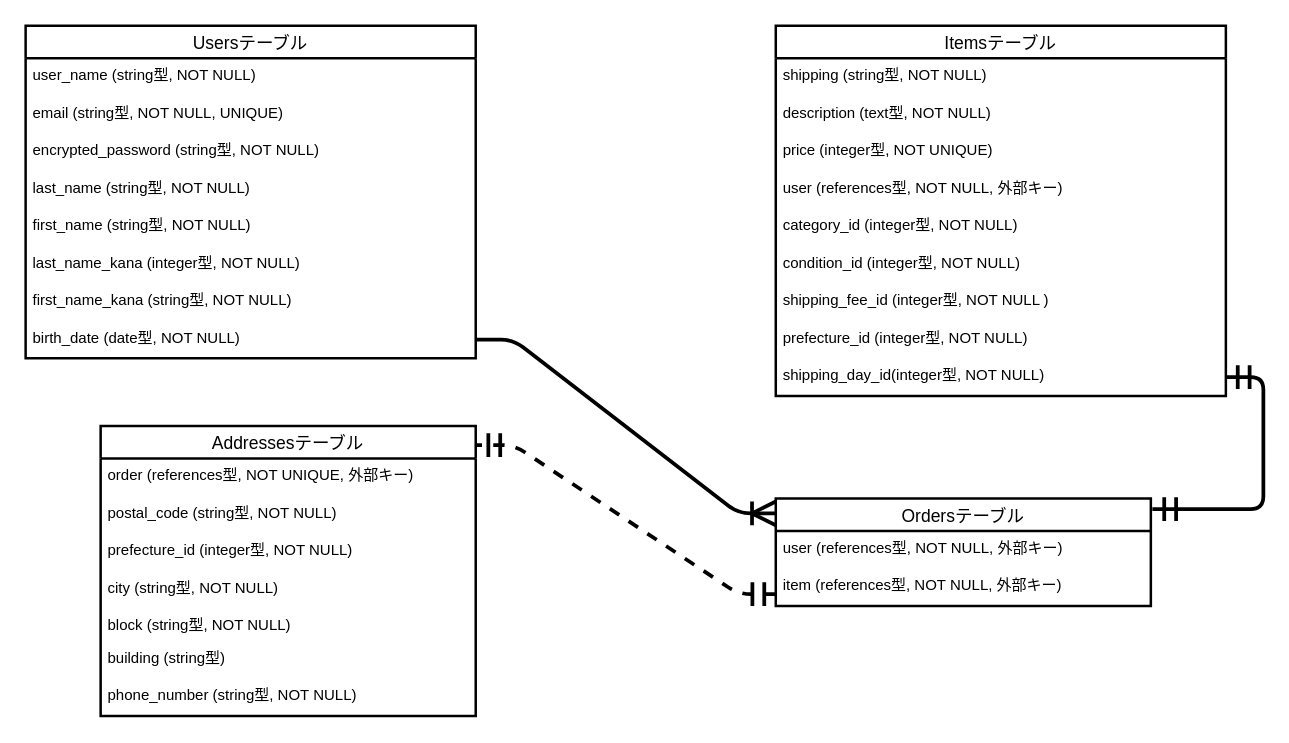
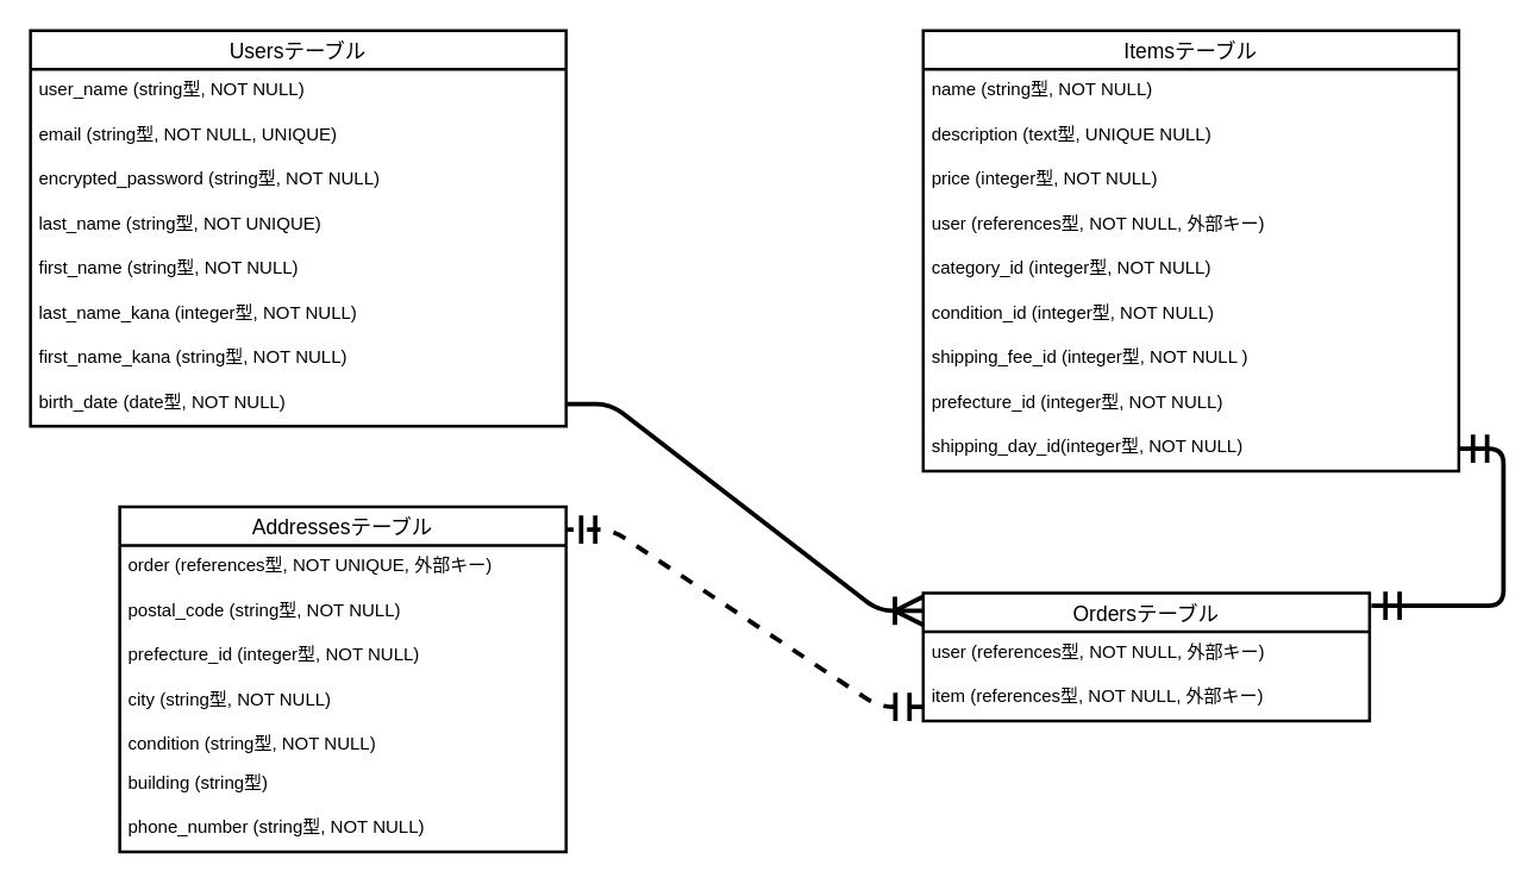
  <mxCell id="0" />
  <mxCell id="1" parent="0" />
  <mxCell id="2" value="Usersテーブル" style="swimlane;fontStyle=0;childLayout=stackLayout;horizontal=1;startSize=26;horizontalStack=0;resizeParent=1;resizeParentMax=0;resizeLast=0;collapsible=1;marginBottom=0;align=center;fontSize=14;glass=0;strokeColor=default;strokeWidth=2;" parent="1" vertex="1"><mxGeometry x="20" y="20" width="360" height="266" as="geometry" /></mxCell>
  <mxCell id="3" value="user_name (string型, NOT NULL)" style="text;strokeColor=none;fillColor=none;spacingLeft=4;spacingRight=4;overflow=hidden;rotatable=0;points=[[0,0.5],[1,0.5]];portConstraint=eastwest;fontSize=12;glass=0;strokeWidth=2;" parent="2" vertex="1"><mxGeometry y="26" width="360" height="30" as="geometry" /></mxCell>
  <mxCell id="4" value="email (string型, NOT NULL, UNIQUE)" style="text;strokeColor=none;fillColor=none;spacingLeft=4;spacingRight=4;overflow=hidden;rotatable=0;points=[[0,0.5],[1,0.5]];portConstraint=eastwest;fontSize=12;glass=0;strokeWidth=2;" parent="2" vertex="1"><mxGeometry y="56" width="360" height="30" as="geometry" /></mxCell>
  <mxCell id="5" value="encrypted_password (string型, NOT NULL)" style="text;strokeColor=none;fillColor=none;spacingLeft=4;spacingRight=4;overflow=hidden;rotatable=0;points=[[0,0.5],[1,0.5]];portConstraint=eastwest;fontSize=12;glass=0;strokeWidth=2;" parent="2" vertex="1"><mxGeometry y="86" width="360" height="30" as="geometry" /></mxCell>
- <mxCell id="6" value="last_name (string型, NOT NULL)" style="text;strokeColor=none;fillColor=none;spacingLeft=4;spacingRight=4;overflow=hidden;rotatable=0;points=[[0,0.5],[1,0.5]];portConstraint=eastwest;fontSize=12;glass=0;strokeWidth=2;" parent="2" vertex="1"><mxGeometry y="116" width="360" height="30" as="geometry" /></mxCell>
+ <mxCell id="6" value="last_name (string型, NOT UNIQUE)" style="text;strokeColor=none;fillColor=none;spacingLeft=4;spacingRight=4;overflow=hidden;rotatable=0;points=[[0,0.5],[1,0.5]];portConstraint=eastwest;fontSize=12;glass=0;strokeWidth=2;" parent="2" vertex="1"><mxGeometry y="116" width="360" height="30" as="geometry" /></mxCell>
  <mxCell id="7" value="first_name (string型, NOT NULL) " style="text;strokeColor=none;fillColor=none;spacingLeft=4;spacingRight=4;overflow=hidden;rotatable=0;points=[[0,0.5],[1,0.5]];portConstraint=eastwest;fontSize=12;glass=0;strokeWidth=2;" parent="2" vertex="1"><mxGeometry y="146" width="360" height="30" as="geometry" /></mxCell>
  <mxCell id="8" value="last_name_kana (integer型, NOT NULL)" style="text;strokeColor=none;fillColor=none;spacingLeft=4;spacingRight=4;overflow=hidden;rotatable=0;points=[[0,0.5],[1,0.5]];portConstraint=eastwest;fontSize=12;glass=0;strokeWidth=2;" parent="2" vertex="1"><mxGeometry y="176" width="360" height="30" as="geometry" /></mxCell>
  <mxCell id="9" value="first_name_kana (string型, NOT NULL)" style="text;strokeColor=none;fillColor=none;spacingLeft=4;spacingRight=4;overflow=hidden;rotatable=0;points=[[0,0.5],[1,0.5]];portConstraint=eastwest;fontSize=12;glass=0;strokeWidth=2;" parent="2" vertex="1"><mxGeometry y="206" width="360" height="30" as="geometry" /></mxCell>
  <mxCell id="10" value="birth_date (date型, NOT NULL) " style="text;strokeColor=none;fillColor=none;spacingLeft=4;spacingRight=4;overflow=hidden;rotatable=0;points=[[0,0.5],[1,0.5]];portConstraint=eastwest;fontSize=12;glass=0;strokeWidth=2;" parent="2" vertex="1"><mxGeometry y="236" width="360" height="30" as="geometry" /></mxCell>
  <mxCell id="11" value="Itemsテーブル" style="swimlane;fontStyle=0;childLayout=stackLayout;horizontal=1;startSize=26;horizontalStack=0;resizeParent=1;resizeParentMax=0;resizeLast=0;collapsible=1;marginBottom=0;align=center;fontSize=14;glass=0;strokeColor=default;strokeWidth=2;" parent="1" vertex="1"><mxGeometry x="620" y="20" width="360" height="296" as="geometry" /></mxCell>
- <mxCell id="12" value="shipping (string型, NOT NULL)" style="text;strokeColor=none;fillColor=none;spacingLeft=4;spacingRight=4;overflow=hidden;rotatable=0;points=[[0,0.5],[1,0.5]];portConstraint=eastwest;fontSize=12;glass=0;strokeWidth=2;" parent="11" vertex="1"><mxGeometry y="26" width="360" height="30" as="geometry" /></mxCell>
- <mxCell id="13" value="description (text型, NOT NULL)" style="text;strokeColor=none;fillColor=none;spacingLeft=4;spacingRight=4;overflow=hidden;rotatable=0;points=[[0,0.5],[1,0.5]];portConstraint=eastwest;fontSize=12;glass=0;strokeWidth=2;" parent="11" vertex="1"><mxGeometry y="56" width="360" height="30" as="geometry" /></mxCell>
- <mxCell id="14" value="price (integer型, NOT UNIQUE)" style="text;strokeColor=none;fillColor=none;spacingLeft=4;spacingRight=4;overflow=hidden;rotatable=0;points=[[0,0.5],[1,0.5]];portConstraint=eastwest;fontSize=12;glass=0;strokeWidth=2;" parent="11" vertex="1"><mxGeometry y="86" width="360" height="30" as="geometry" /></mxCell>
+ <mxCell id="12" value="name (string型, NOT NULL)" style="text;strokeColor=none;fillColor=none;spacingLeft=4;spacingRight=4;overflow=hidden;rotatable=0;points=[[0,0.5],[1,0.5]];portConstraint=eastwest;fontSize=12;glass=0;strokeWidth=2;" parent="11" vertex="1"><mxGeometry y="26" width="360" height="30" as="geometry" /></mxCell>
+ <mxCell id="13" value="description (text型, UNIQUE NULL)" style="text;strokeColor=none;fillColor=none;spacingLeft=4;spacingRight=4;overflow=hidden;rotatable=0;points=[[0,0.5],[1,0.5]];portConstraint=eastwest;fontSize=12;glass=0;strokeWidth=2;" parent="11" vertex="1"><mxGeometry y="56" width="360" height="30" as="geometry" /></mxCell>
+ <mxCell id="14" value="price (integer型, NOT NULL)" style="text;strokeColor=none;fillColor=none;spacingLeft=4;spacingRight=4;overflow=hidden;rotatable=0;points=[[0,0.5],[1,0.5]];portConstraint=eastwest;fontSize=12;glass=0;strokeWidth=2;" parent="11" vertex="1"><mxGeometry y="86" width="360" height="30" as="geometry" /></mxCell>
  <mxCell id="15" value="user (references型, NOT NULL, 外部キー)" style="text;strokeColor=none;fillColor=none;spacingLeft=4;spacingRight=4;overflow=hidden;rotatable=0;points=[[0,0.5],[1,0.5]];portConstraint=eastwest;fontSize=12;glass=0;strokeWidth=2;" parent="11" vertex="1"><mxGeometry y="116" width="360" height="30" as="geometry" /></mxCell>
  <mxCell id="16" value="category_id (integer型, NOT NULL)" style="text;strokeColor=none;fillColor=none;spacingLeft=4;spacingRight=4;overflow=hidden;rotatable=0;points=[[0,0.5],[1,0.5]];portConstraint=eastwest;fontSize=12;glass=0;strokeWidth=2;" parent="11" vertex="1"><mxGeometry y="146" width="360" height="30" as="geometry" /></mxCell>
  <mxCell id="17" value="condition_id (integer型, NOT NULL)" style="text;strokeColor=none;fillColor=none;spacingLeft=4;spacingRight=4;overflow=hidden;rotatable=0;points=[[0,0.5],[1,0.5]];portConstraint=eastwest;fontSize=12;glass=0;strokeWidth=2;" parent="11" vertex="1"><mxGeometry y="176" width="360" height="30" as="geometry" /></mxCell>
  <mxCell id="18" value="shipping_fee_id (integer型, NOT NULL )" style="text;strokeColor=none;fillColor=none;spacingLeft=4;spacingRight=4;overflow=hidden;rotatable=0;points=[[0,0.5],[1,0.5]];portConstraint=eastwest;fontSize=12;glass=0;strokeWidth=2;" parent="11" vertex="1"><mxGeometry y="206" width="360" height="30" as="geometry" /></mxCell>
  <mxCell id="19" value="prefecture_id (integer型, NOT NULL)" style="text;strokeColor=none;fillColor=none;spacingLeft=4;spacingRight=4;overflow=hidden;rotatable=0;points=[[0,0.5],[1,0.5]];portConstraint=eastwest;fontSize=12;glass=0;strokeWidth=2;" parent="11" vertex="1"><mxGeometry y="236" width="360" height="30" as="geometry" /></mxCell>
  <mxCell id="20" value="shipping_day_id(integer型, NOT NULL)" style="text;strokeColor=none;fillColor=none;spacingLeft=4;spacingRight=4;overflow=hidden;rotatable=0;points=[[0,0.5],[1,0.5]];portConstraint=eastwest;fontSize=12;glass=0;strokeWidth=2;" parent="11" vertex="1"><mxGeometry y="266" width="360" height="30" as="geometry" /></mxCell>
  <mxCell id="21" value="Ordersテーブル" style="swimlane;fontStyle=0;childLayout=stackLayout;horizontal=1;startSize=26;horizontalStack=0;resizeParent=1;resizeParentMax=0;resizeLast=0;collapsible=1;marginBottom=0;align=center;fontSize=14;glass=0;strokeColor=default;strokeWidth=2;" parent="1" vertex="1"><mxGeometry x="620" y="398" width="300" height="86" as="geometry" /></mxCell>
  <mxCell id="22" value="user (references型, NOT NULL, 外部キー)" style="text;strokeColor=none;fillColor=none;spacingLeft=4;spacingRight=4;overflow=hidden;rotatable=0;points=[[0,0.5],[1,0.5]];portConstraint=eastwest;fontSize=12;glass=0;strokeWidth=2;" parent="21" vertex="1"><mxGeometry y="26" width="300" height="30" as="geometry" /></mxCell>
  <mxCell id="23" value="item (references型, NOT NULL, 外部キー)" style="text;strokeColor=none;fillColor=none;spacingLeft=4;spacingRight=4;overflow=hidden;rotatable=0;points=[[0,0.5],[1,0.5]];portConstraint=eastwest;fontSize=12;glass=0;strokeWidth=2;" parent="21" vertex="1"><mxGeometry y="56" width="300" height="30" as="geometry" /></mxCell>
  <mxCell id="24" value="Addressesテーブル" style="swimlane;fontStyle=0;childLayout=stackLayout;horizontal=1;startSize=26;horizontalStack=0;resizeParent=1;resizeParentMax=0;resizeLast=0;collapsible=1;marginBottom=0;align=center;fontSize=14;glass=0;strokeColor=default;strokeWidth=2;" parent="1" vertex="1"><mxGeometry x="80" y="340" width="300" height="232" as="geometry" /></mxCell>
  <mxCell id="25" value="order (references型, NOT UNIQUE, 外部キー)" style="text;strokeColor=none;fillColor=none;spacingLeft=4;spacingRight=4;overflow=hidden;rotatable=0;points=[[0,0.5],[1,0.5]];portConstraint=eastwest;fontSize=12;glass=0;strokeWidth=2;" parent="24" vertex="1"><mxGeometry y="26" width="300" height="30" as="geometry" /></mxCell>
  <mxCell id="26" value="postal_code (string型, NOT NULL)" style="text;strokeColor=none;fillColor=none;spacingLeft=4;spacingRight=4;overflow=hidden;rotatable=0;points=[[0,0.5],[1,0.5]];portConstraint=eastwest;fontSize=12;glass=0;strokeWidth=2;" parent="24" vertex="1"><mxGeometry y="56" width="300" height="30" as="geometry" /></mxCell>
  <mxCell id="27" value="prefecture_id (integer型, NOT NULL)" style="text;strokeColor=none;fillColor=none;spacingLeft=4;spacingRight=4;overflow=hidden;rotatable=0;points=[[0,0.5],[1,0.5]];portConstraint=eastwest;fontSize=12;glass=0;strokeWidth=2;" parent="24" vertex="1"><mxGeometry y="86" width="300" height="30" as="geometry" /></mxCell>
  <mxCell id="28" value="city (string型, NOT NULL)" style="text;strokeColor=none;fillColor=none;spacingLeft=4;spacingRight=4;overflow=hidden;rotatable=0;points=[[0,0.5],[1,0.5]];portConstraint=eastwest;fontSize=12;glass=0;strokeWidth=2;" parent="24" vertex="1"><mxGeometry y="116" width="300" height="30" as="geometry" /></mxCell>
- <mxCell id="29" value="block (string型, NOT NULL)" style="text;strokeColor=none;fillColor=none;spacingLeft=4;spacingRight=4;overflow=hidden;rotatable=0;points=[[0,0.5],[1,0.5]];portConstraint=eastwest;fontSize=12;glass=0;strokeWidth=2;" parent="24" vertex="1"><mxGeometry y="146" width="300" height="26" as="geometry" /></mxCell>
+ <mxCell id="29" value="condition (string型, NOT NULL)" style="text;strokeColor=none;fillColor=none;spacingLeft=4;spacingRight=4;overflow=hidden;rotatable=0;points=[[0,0.5],[1,0.5]];portConstraint=eastwest;fontSize=12;glass=0;strokeWidth=2;" parent="24" vertex="1"><mxGeometry y="146" width="300" height="26" as="geometry" /></mxCell>
  <mxCell id="30" value="building (string型)" style="text;strokeColor=none;fillColor=none;spacingLeft=4;spacingRight=4;overflow=hidden;rotatable=0;points=[[0,0.5],[1,0.5]];portConstraint=eastwest;fontSize=12;glass=0;strokeWidth=2;" parent="24" vertex="1"><mxGeometry y="172" width="300" height="30" as="geometry" /></mxCell>
  <mxCell id="31" value="phone_number (string型, NOT NULL)" style="text;strokeColor=none;fillColor=none;spacingLeft=4;spacingRight=4;overflow=hidden;rotatable=0;points=[[0,0.5],[1,0.5]];portConstraint=eastwest;fontSize=12;glass=0;strokeWidth=2;" parent="24" vertex="1"><mxGeometry y="202" width="300" height="30" as="geometry" /></mxCell>
  <mxCell id="32" value="" style="edgeStyle=entityRelationEdgeStyle;fontSize=12;html=1;endArrow=ERmandOne;startArrow=ERmandOne;rounded=1;strokeColor=default;strokeWidth=3;startSize=15;endSize=15;sourcePerimeterSpacing=0;targetPerimeterSpacing=0;entryX=1.004;entryY=0.099;entryDx=0;entryDy=0;entryPerimeter=0;" parent="1" target="21" edge="1"><mxGeometry width="100" height="100" relative="1" as="geometry"><mxPoint x="980" y="301" as="sourcePoint" /><mxPoint x="1160" y="290" as="targetPoint" /></mxGeometry></mxCell>
  <mxCell id="33" value="" style="edgeStyle=entityRelationEdgeStyle;fontSize=12;html=1;endArrow=ERoneToMany;rounded=1;strokeColor=default;strokeWidth=3;startSize=15;endSize=15;sourcePerimeterSpacing=0;targetPerimeterSpacing=0;exitX=1;exitY=0.5;exitDx=0;exitDy=0;" parent="1" source="10" edge="1"><mxGeometry width="100" height="100" relative="1" as="geometry"><mxPoint x="390" y="270" as="sourcePoint" /><mxPoint x="620" y="410" as="targetPoint" /></mxGeometry></mxCell>
  <mxCell id="34" value="" style="edgeStyle=entityRelationEdgeStyle;fontSize=12;html=1;endArrow=ERmandOne;startArrow=ERmandOne;rounded=1;strokeColor=default;strokeWidth=3;startSize=15;endSize=15;sourcePerimeterSpacing=0;targetPerimeterSpacing=0;entryX=1.002;entryY=0.066;entryDx=0;entryDy=0;entryPerimeter=0;exitX=0.001;exitY=0.687;exitDx=0;exitDy=0;exitPerimeter=0;dashed=1;" parent="1" source="23" target="24" edge="1"><mxGeometry width="100" height="100" relative="1" as="geometry"><mxPoint x="620" y="474" as="sourcePoint" /><mxPoint x="219.4" y="265.616" as="targetPoint" /></mxGeometry></mxCell>
